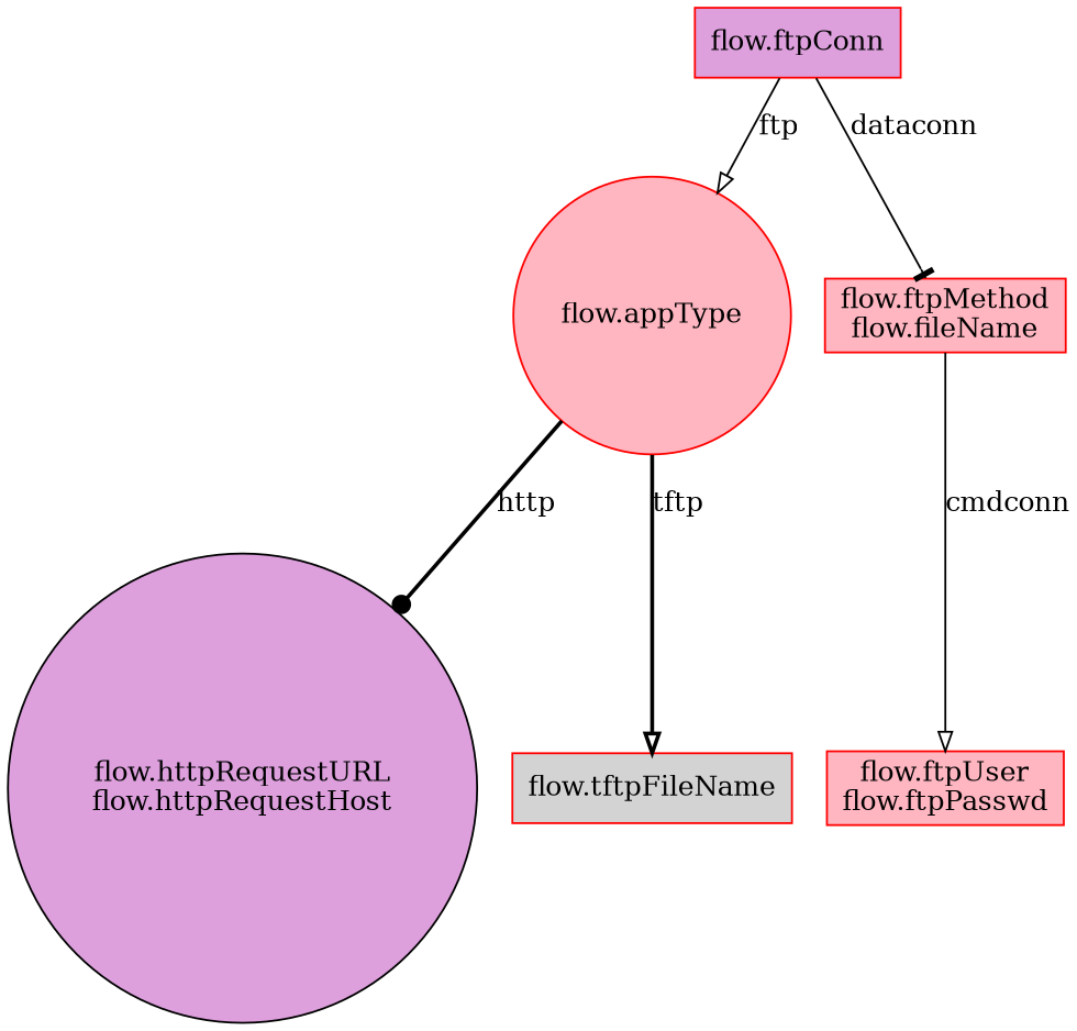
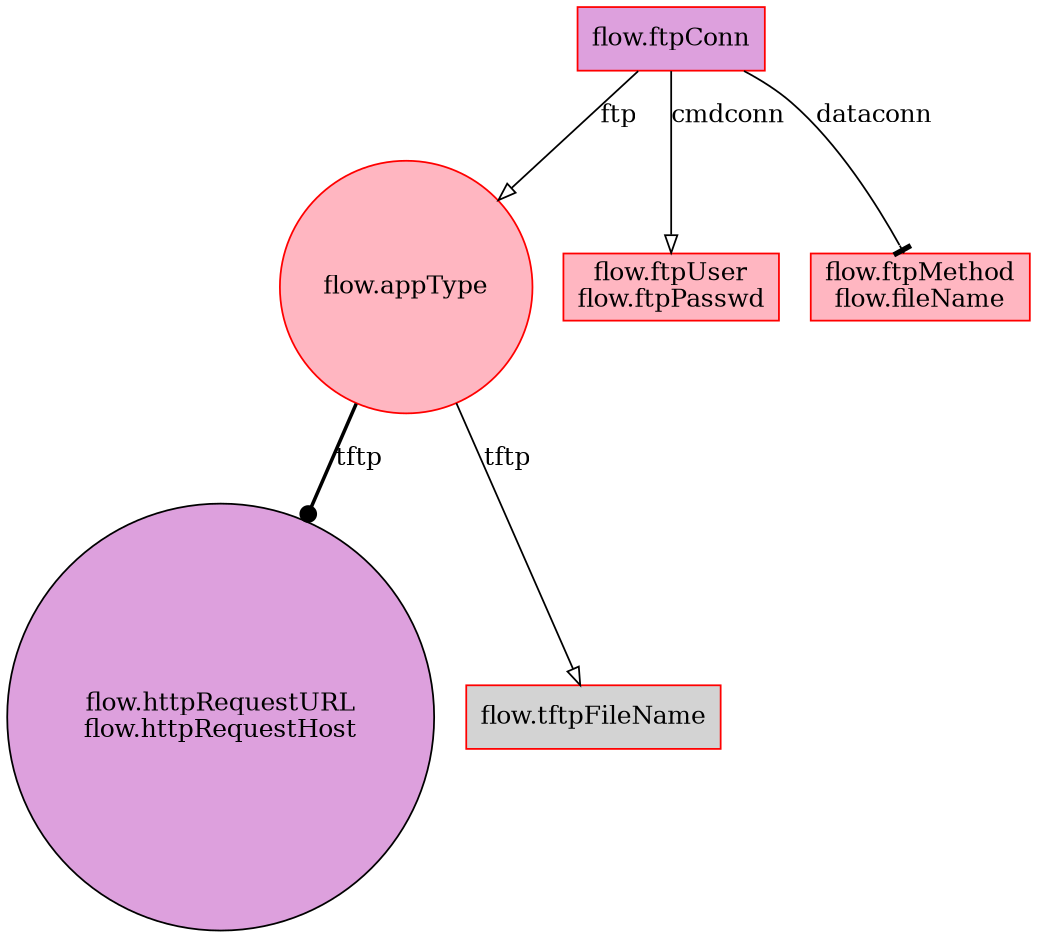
  digraph {
    node [color=red fillcolor=lightpink shape=box style=filled]
    edge [arrowhead=onormal style=solid]
    n1 [label="flow.appType" shape=circle]
    n2 [color=black fillcolor=plum label="flow.httpRequestURL\nflow.httpRequestHost" shape=circle]
    n3 [fillcolor=lightgrey label="flow.tftpFileName"]
    n4 [fillcolor=plum label="flow.ftpConn"]
    n5 [label="flow.ftpUser\nflow.ftpPasswd"]
    n6 [label="flow.ftpMethod\nflow.fileName"]
-   n1 -> n2 [arrowhead=dot label=http style=bold]
-   n1 -> n3 [label=tftp style=bold]
+   n1 -> n2 [arrowhead=dot label=tftp style=bold]
+   n1 -> n3 [label=tftp]
    n4 -> n1 [label=ftp]
-   n6 -> n5 [label=cmdconn]
+   n4 -> n5 [label=cmdconn]
    n4 -> n6 [arrowhead=tee label=dataconn]
  }
